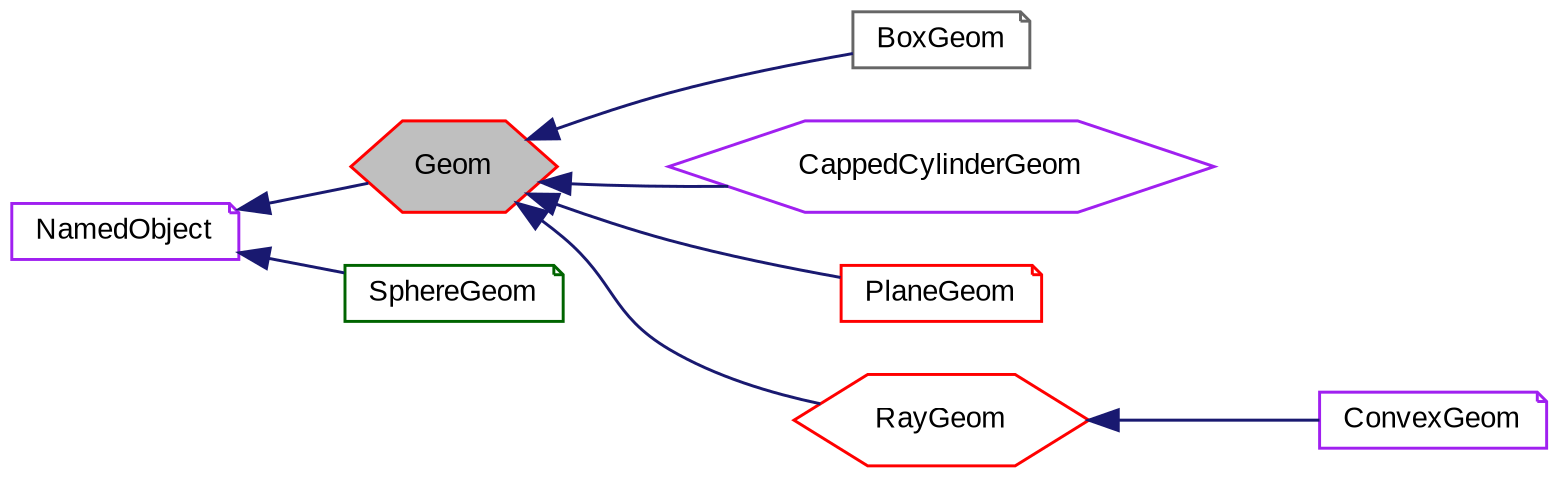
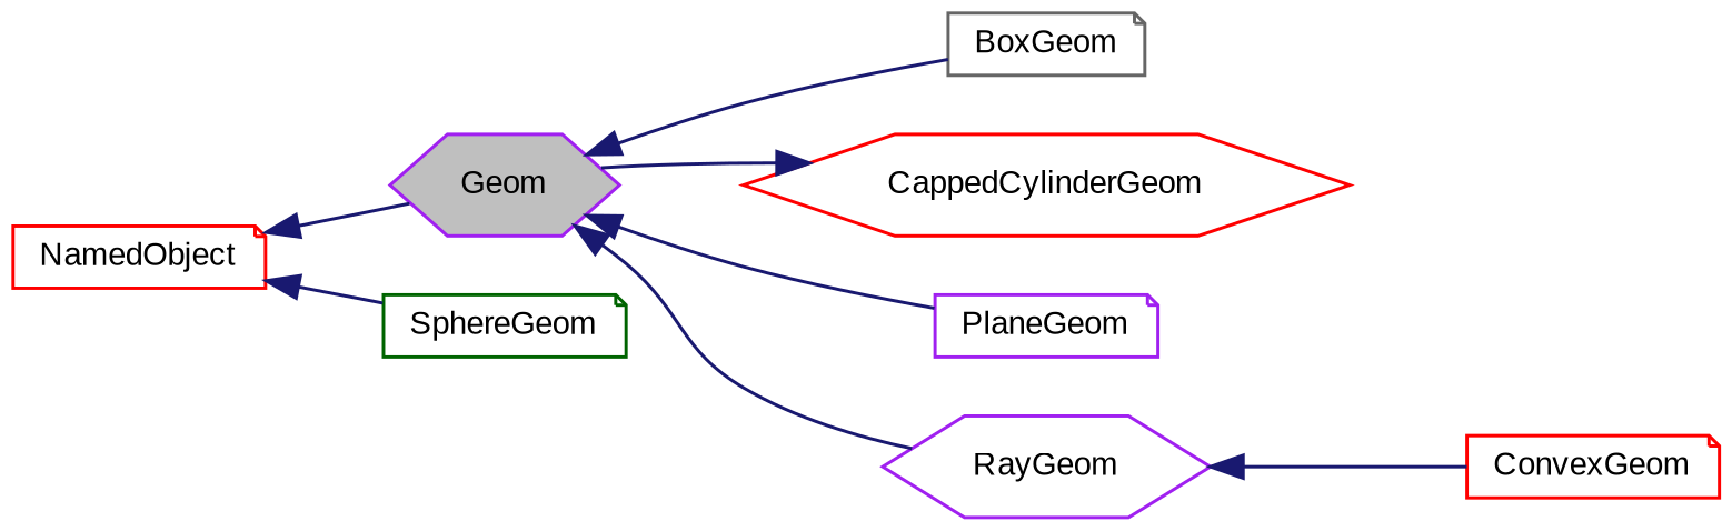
  digraph {
    fontname="Liberation Sans"
    rankdir=LR
    node [color=purple fillcolor=white fontname="Liberation Sans" fontsize=10 shape=note style=filled]
    edge [color=midnightblue dir=back fontname="Liberation Sans" fontsize=10 labelfontname=Helvetica labelfontsize=10 style=solid]
-   n1 [color=red fillcolor=grey75 fontcolor=black height=0.2 label=Geom shape=hexagon width=0.4]
+   n1 [fillcolor=grey75 fontcolor=black height=0.2 label=Geom shape=hexagon width=0.4]
    n2 [color=gray40 height=0.2 label=BoxGeom width=0.4]
-   n3 [height=0.2 label=CappedCylinderGeom shape=hexagon width=0.4]
-   n4 [color=red height=0.2 label=PlaneGeom width=0.4]
-   n5 [color=red height=0.2 label=RayGeom shape=hexagon width=0.4]
-   n6 [height=0.2 label=ConvexGeom width=0.4]
+   n3 [color=red height=0.2 label=CappedCylinderGeom shape=hexagon width=0.4]
+   n4 [height=0.2 label=PlaneGeom width=0.4]
+   n5 [height=0.2 label=RayGeom shape=hexagon width=0.4]
+   n6 [color=red height=0.2 label=ConvexGeom width=0.4]
    n7 [color=darkgreen height=0.2 label=SphereGeom width=0.4]
-   n8 [height=0.2 label=NamedObject width=0.4]
+   n8 [color=red height=0.2 label=NamedObject width=0.4]
    n1 -> n2
-   n1 -> n3
+   n3 -> n1
    n1 -> n4
    n1 -> n5
    n5 -> n6
    n8 -> n1
    n8 -> n7
  }
